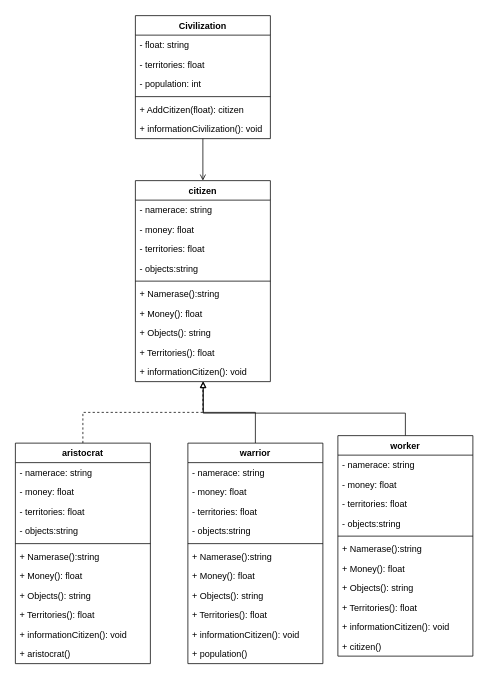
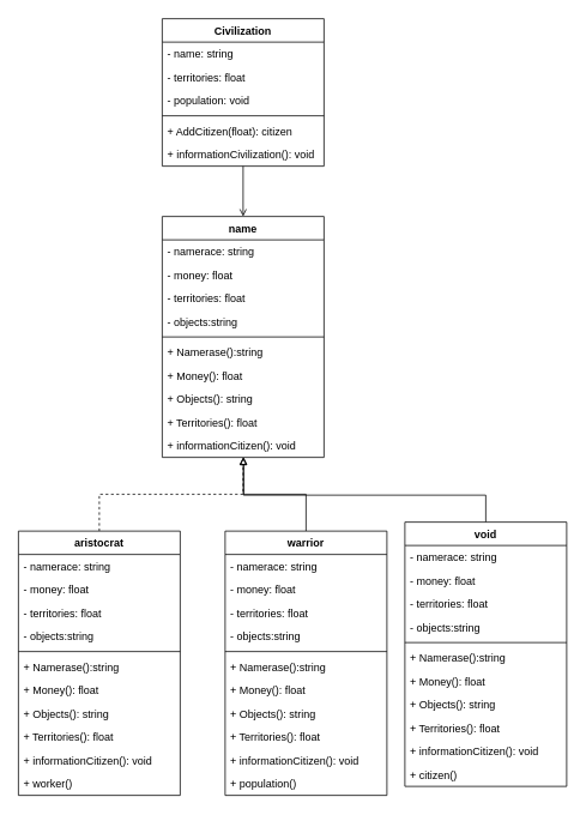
  <mxCell id="0" />
  <mxCell id="1" parent="0" />
- <mxCell id="2" value="citizen" style="swimlane;fontStyle=1;align=center;verticalAlign=top;childLayout=stackLayout;horizontal=1;startSize=26;horizontalStack=0;resizeParent=1;resizeParentMax=0;resizeLast=0;collapsible=1;marginBottom=0;" parent="1" vertex="1"><mxGeometry x="180" y="240" width="180" height="268" as="geometry" /></mxCell>
+ <mxCell id="2" value="name" style="swimlane;fontStyle=1;align=center;verticalAlign=top;childLayout=stackLayout;horizontal=1;startSize=26;horizontalStack=0;resizeParent=1;resizeParentMax=0;resizeLast=0;collapsible=1;marginBottom=0;" parent="1" vertex="1"><mxGeometry x="180" y="240" width="180" height="268" as="geometry" /></mxCell>
  <mxCell id="3" value="- namerace: string" style="text;strokeColor=none;fillColor=none;align=left;verticalAlign=top;spacingLeft=4;spacingRight=4;overflow=hidden;rotatable=0;points=[[0,0.5],[1,0.5]];portConstraint=eastwest;" parent="2" vertex="1"><mxGeometry y="26" width="180" height="26" as="geometry" /></mxCell>
  <mxCell id="4" value="- money: float" style="text;strokeColor=none;fillColor=none;align=left;verticalAlign=top;spacingLeft=4;spacingRight=4;overflow=hidden;rotatable=0;points=[[0,0.5],[1,0.5]];portConstraint=eastwest;" parent="2" vertex="1"><mxGeometry y="52" width="180" height="26" as="geometry" /></mxCell>
  <mxCell id="5" value="- territories: float" style="text;strokeColor=none;fillColor=none;align=left;verticalAlign=top;spacingLeft=4;spacingRight=4;overflow=hidden;rotatable=0;points=[[0,0.5],[1,0.5]];portConstraint=eastwest;" parent="2" vertex="1"><mxGeometry y="78" width="180" height="26" as="geometry" /></mxCell>
  <mxCell id="6" value="- objects:string" style="text;strokeColor=none;fillColor=none;align=left;verticalAlign=top;spacingLeft=4;spacingRight=4;overflow=hidden;rotatable=0;points=[[0,0.5],[1,0.5]];portConstraint=eastwest;" parent="2" vertex="1"><mxGeometry y="104" width="180" height="26" as="geometry" /></mxCell>
  <mxCell id="7" value="" style="line;strokeWidth=1;fillColor=none;align=left;verticalAlign=middle;spacingTop=-1;spacingLeft=3;spacingRight=3;rotatable=0;labelPosition=right;points=[];portConstraint=eastwest;" parent="2" vertex="1"><mxGeometry y="130" width="180" height="8" as="geometry" /></mxCell>
  <mxCell id="8" value="+ Namerase():string" style="text;strokeColor=none;fillColor=none;align=left;verticalAlign=top;spacingLeft=4;spacingRight=4;overflow=hidden;rotatable=0;points=[[0,0.5],[1,0.5]];portConstraint=eastwest;" parent="2" vertex="1"><mxGeometry y="138" width="180" height="26" as="geometry" /></mxCell>
  <mxCell id="9" value="+ Money(): float" style="text;strokeColor=none;fillColor=none;align=left;verticalAlign=top;spacingLeft=4;spacingRight=4;overflow=hidden;rotatable=0;points=[[0,0.5],[1,0.5]];portConstraint=eastwest;" parent="2" vertex="1"><mxGeometry y="164" width="180" height="26" as="geometry" /></mxCell>
  <mxCell id="10" value="+ Objects(): string" style="text;strokeColor=none;fillColor=none;align=left;verticalAlign=top;spacingLeft=4;spacingRight=4;overflow=hidden;rotatable=0;points=[[0,0.5],[1,0.5]];portConstraint=eastwest;" parent="2" vertex="1"><mxGeometry y="190" width="180" height="26" as="geometry" /></mxCell>
  <mxCell id="11" value="+ Territories(): float" style="text;strokeColor=none;fillColor=none;align=left;verticalAlign=top;spacingLeft=4;spacingRight=4;overflow=hidden;rotatable=0;points=[[0,0.5],[1,0.5]];portConstraint=eastwest;" parent="2" vertex="1"><mxGeometry y="216" width="180" height="26" as="geometry" /></mxCell>
  <mxCell id="12" value="+ informationCitizen(): void" style="text;strokeColor=none;fillColor=none;align=left;verticalAlign=top;spacingLeft=4;spacingRight=4;overflow=hidden;rotatable=0;points=[[0,0.5],[1,0.5]];portConstraint=eastwest;" parent="2" vertex="1"><mxGeometry y="242" width="180" height="26" as="geometry" /></mxCell>
  <mxCell id="13" value="" style="edgeStyle=orthogonalEdgeStyle;rounded=0;orthogonalLoop=1;jettySize=auto;html=1;entryX=0.5;entryY=0;entryDx=0;entryDy=0;endArrow=open;" parent="1" source="14" target="2" edge="1"><mxGeometry relative="1" as="geometry"><mxPoint x="320" y="290" as="targetPoint" /></mxGeometry></mxCell>
  <mxCell id="14" value="Сivilization" style="swimlane;fontStyle=1;align=center;verticalAlign=top;childLayout=stackLayout;horizontal=1;startSize=26;horizontalStack=0;resizeParent=1;resizeParentMax=0;resizeLast=0;collapsible=1;marginBottom=0;" parent="1" vertex="1"><mxGeometry x="180" y="20" width="180" height="164" as="geometry" /></mxCell>
- <mxCell id="15" value="- float: string" style="text;strokeColor=none;fillColor=none;align=left;verticalAlign=top;spacingLeft=4;spacingRight=4;overflow=hidden;rotatable=0;points=[[0,0.5],[1,0.5]];portConstraint=eastwest;" parent="14" vertex="1"><mxGeometry y="26" width="180" height="26" as="geometry" /></mxCell>
+ <mxCell id="15" value="- name: string" style="text;strokeColor=none;fillColor=none;align=left;verticalAlign=top;spacingLeft=4;spacingRight=4;overflow=hidden;rotatable=0;points=[[0,0.5],[1,0.5]];portConstraint=eastwest;" parent="14" vertex="1"><mxGeometry y="26" width="180" height="26" as="geometry" /></mxCell>
  <mxCell id="16" value="- territories: float" style="text;strokeColor=none;fillColor=none;align=left;verticalAlign=top;spacingLeft=4;spacingRight=4;overflow=hidden;rotatable=0;points=[[0,0.5],[1,0.5]];portConstraint=eastwest;" parent="14" vertex="1"><mxGeometry y="52" width="180" height="26" as="geometry" /></mxCell>
- <mxCell id="17" value="- population: int" style="text;strokeColor=none;fillColor=none;align=left;verticalAlign=top;spacingLeft=4;spacingRight=4;overflow=hidden;rotatable=0;points=[[0,0.5],[1,0.5]];portConstraint=eastwest;" parent="14" vertex="1"><mxGeometry y="78" width="180" height="26" as="geometry" /></mxCell>
+ <mxCell id="17" value="- population: void" style="text;strokeColor=none;fillColor=none;align=left;verticalAlign=top;spacingLeft=4;spacingRight=4;overflow=hidden;rotatable=0;points=[[0,0.5],[1,0.5]];portConstraint=eastwest;" parent="14" vertex="1"><mxGeometry y="78" width="180" height="26" as="geometry" /></mxCell>
  <mxCell id="18" value="" style="line;strokeWidth=1;fillColor=none;align=left;verticalAlign=middle;spacingTop=-1;spacingLeft=3;spacingRight=3;rotatable=0;labelPosition=right;points=[];portConstraint=eastwest;" parent="14" vertex="1"><mxGeometry y="104" width="180" height="8" as="geometry" /></mxCell>
  <mxCell id="19" value="+ AddCitizen(float): citizen" style="text;strokeColor=none;fillColor=none;align=left;verticalAlign=top;spacingLeft=4;spacingRight=4;overflow=hidden;rotatable=0;points=[[0,0.5],[1,0.5]];portConstraint=eastwest;" parent="14" vertex="1"><mxGeometry y="112" width="180" height="26" as="geometry" /></mxCell>
  <mxCell id="20" value="+ informationCivilization(): void" style="text;strokeColor=none;fillColor=none;align=left;verticalAlign=top;spacingLeft=4;spacingRight=4;overflow=hidden;rotatable=0;points=[[0,0.5],[1,0.5]];portConstraint=eastwest;" parent="14" vertex="1"><mxGeometry y="138" width="180" height="26" as="geometry" /></mxCell>
  <mxCell id="21" style="edgeStyle=orthogonalEdgeStyle;rounded=0;orthogonalLoop=1;jettySize=auto;html=1;endArrow=block;endFill=0;entryX=0.5;entryY=1;entryDx=0;entryDy=0;dashed=1;" parent="1" source="22" target="2" edge="1"><mxGeometry relative="1" as="geometry"><mxPoint x="266" y="530" as="targetPoint" /></mxGeometry></mxCell>
  <mxCell id="22" value="aristocrat" style="swimlane;fontStyle=1;align=center;verticalAlign=top;childLayout=stackLayout;horizontal=1;startSize=26;horizontalStack=0;resizeParent=1;resizeParentMax=0;resizeLast=0;collapsible=1;marginBottom=0;" parent="1" vertex="1"><mxGeometry x="20" y="590" width="180" height="294" as="geometry" /></mxCell>
  <mxCell id="23" value="- namerace: string" style="text;strokeColor=none;fillColor=none;align=left;verticalAlign=top;spacingLeft=4;spacingRight=4;overflow=hidden;rotatable=0;points=[[0,0.5],[1,0.5]];portConstraint=eastwest;" parent="22" vertex="1"><mxGeometry y="26" width="180" height="26" as="geometry" /></mxCell>
  <mxCell id="24" value="- money: float" style="text;strokeColor=none;fillColor=none;align=left;verticalAlign=top;spacingLeft=4;spacingRight=4;overflow=hidden;rotatable=0;points=[[0,0.5],[1,0.5]];portConstraint=eastwest;" parent="22" vertex="1"><mxGeometry y="52" width="180" height="26" as="geometry" /></mxCell>
  <mxCell id="25" value="- territories: float" style="text;strokeColor=none;fillColor=none;align=left;verticalAlign=top;spacingLeft=4;spacingRight=4;overflow=hidden;rotatable=0;points=[[0,0.5],[1,0.5]];portConstraint=eastwest;" parent="22" vertex="1"><mxGeometry y="78" width="180" height="26" as="geometry" /></mxCell>
  <mxCell id="26" value="- objects:string" style="text;strokeColor=none;fillColor=none;align=left;verticalAlign=top;spacingLeft=4;spacingRight=4;overflow=hidden;rotatable=0;points=[[0,0.5],[1,0.5]];portConstraint=eastwest;" parent="22" vertex="1"><mxGeometry y="104" width="180" height="26" as="geometry" /></mxCell>
  <mxCell id="27" value="" style="line;strokeWidth=1;fillColor=none;align=left;verticalAlign=middle;spacingTop=-1;spacingLeft=3;spacingRight=3;rotatable=0;labelPosition=right;points=[];portConstraint=eastwest;" parent="22" vertex="1"><mxGeometry y="130" width="180" height="8" as="geometry" /></mxCell>
  <mxCell id="28" value="+ Namerase():string" style="text;strokeColor=none;fillColor=none;align=left;verticalAlign=top;spacingLeft=4;spacingRight=4;overflow=hidden;rotatable=0;points=[[0,0.5],[1,0.5]];portConstraint=eastwest;" parent="22" vertex="1"><mxGeometry y="138" width="180" height="26" as="geometry" /></mxCell>
  <mxCell id="29" value="+ Money(): float" style="text;strokeColor=none;fillColor=none;align=left;verticalAlign=top;spacingLeft=4;spacingRight=4;overflow=hidden;rotatable=0;points=[[0,0.5],[1,0.5]];portConstraint=eastwest;" parent="22" vertex="1"><mxGeometry y="164" width="180" height="26" as="geometry" /></mxCell>
  <mxCell id="30" value="+ Objects(): string" style="text;strokeColor=none;fillColor=none;align=left;verticalAlign=top;spacingLeft=4;spacingRight=4;overflow=hidden;rotatable=0;points=[[0,0.5],[1,0.5]];portConstraint=eastwest;" parent="22" vertex="1"><mxGeometry y="190" width="180" height="26" as="geometry" /></mxCell>
  <mxCell id="31" value="+ Territories(): float" style="text;strokeColor=none;fillColor=none;align=left;verticalAlign=top;spacingLeft=4;spacingRight=4;overflow=hidden;rotatable=0;points=[[0,0.5],[1,0.5]];portConstraint=eastwest;" parent="22" vertex="1"><mxGeometry y="216" width="180" height="26" as="geometry" /></mxCell>
  <mxCell id="32" value="+ informationCitizen(): void" style="text;strokeColor=none;fillColor=none;align=left;verticalAlign=top;spacingLeft=4;spacingRight=4;overflow=hidden;rotatable=0;points=[[0,0.5],[1,0.5]];portConstraint=eastwest;" parent="22" vertex="1"><mxGeometry y="242" width="180" height="26" as="geometry" /></mxCell>
- <mxCell id="33" value="+ aristocrat()" style="text;strokeColor=none;fillColor=none;align=left;verticalAlign=top;spacingLeft=4;spacingRight=4;overflow=hidden;rotatable=0;points=[[0,0.5],[1,0.5]];portConstraint=eastwest;" parent="22" vertex="1"><mxGeometry y="268" width="180" height="26" as="geometry" /></mxCell>
+ <mxCell id="33" value="+ worker()" style="text;strokeColor=none;fillColor=none;align=left;verticalAlign=top;spacingLeft=4;spacingRight=4;overflow=hidden;rotatable=0;points=[[0,0.5],[1,0.5]];portConstraint=eastwest;" parent="22" vertex="1"><mxGeometry y="268" width="180" height="26" as="geometry" /></mxCell>
  <mxCell id="34" style="edgeStyle=orthogonalEdgeStyle;rounded=0;orthogonalLoop=1;jettySize=auto;html=1;endArrow=block;endFill=0;entryX=0.502;entryY=0.996;entryDx=0;entryDy=0;entryPerimeter=0;" parent="1" source="35" target="12" edge="1"><mxGeometry relative="1" as="geometry"><mxPoint x="270" y="510" as="targetPoint" /></mxGeometry></mxCell>
  <mxCell id="35" value="warrior" style="swimlane;fontStyle=1;align=center;verticalAlign=top;childLayout=stackLayout;horizontal=1;startSize=26;horizontalStack=0;resizeParent=1;resizeParentMax=0;resizeLast=0;collapsible=1;marginBottom=0;" parent="1" vertex="1"><mxGeometry x="250" y="590" width="180" height="294" as="geometry" /></mxCell>
  <mxCell id="36" value="- namerace: string" style="text;strokeColor=none;fillColor=none;align=left;verticalAlign=top;spacingLeft=4;spacingRight=4;overflow=hidden;rotatable=0;points=[[0,0.5],[1,0.5]];portConstraint=eastwest;" parent="35" vertex="1"><mxGeometry y="26" width="180" height="26" as="geometry" /></mxCell>
  <mxCell id="37" value="- money: float" style="text;strokeColor=none;fillColor=none;align=left;verticalAlign=top;spacingLeft=4;spacingRight=4;overflow=hidden;rotatable=0;points=[[0,0.5],[1,0.5]];portConstraint=eastwest;" parent="35" vertex="1"><mxGeometry y="52" width="180" height="26" as="geometry" /></mxCell>
  <mxCell id="38" value="- territories: float" style="text;strokeColor=none;fillColor=none;align=left;verticalAlign=top;spacingLeft=4;spacingRight=4;overflow=hidden;rotatable=0;points=[[0,0.5],[1,0.5]];portConstraint=eastwest;" parent="35" vertex="1"><mxGeometry y="78" width="180" height="26" as="geometry" /></mxCell>
  <mxCell id="39" value="- objects:string" style="text;strokeColor=none;fillColor=none;align=left;verticalAlign=top;spacingLeft=4;spacingRight=4;overflow=hidden;rotatable=0;points=[[0,0.5],[1,0.5]];portConstraint=eastwest;" parent="35" vertex="1"><mxGeometry y="104" width="180" height="26" as="geometry" /></mxCell>
  <mxCell id="40" value="" style="line;strokeWidth=1;fillColor=none;align=left;verticalAlign=middle;spacingTop=-1;spacingLeft=3;spacingRight=3;rotatable=0;labelPosition=right;points=[];portConstraint=eastwest;" parent="35" vertex="1"><mxGeometry y="130" width="180" height="8" as="geometry" /></mxCell>
  <mxCell id="41" value="+ Namerase():string" style="text;strokeColor=none;fillColor=none;align=left;verticalAlign=top;spacingLeft=4;spacingRight=4;overflow=hidden;rotatable=0;points=[[0,0.5],[1,0.5]];portConstraint=eastwest;" parent="35" vertex="1"><mxGeometry y="138" width="180" height="26" as="geometry" /></mxCell>
  <mxCell id="42" value="+ Money(): float" style="text;strokeColor=none;fillColor=none;align=left;verticalAlign=top;spacingLeft=4;spacingRight=4;overflow=hidden;rotatable=0;points=[[0,0.5],[1,0.5]];portConstraint=eastwest;" parent="35" vertex="1"><mxGeometry y="164" width="180" height="26" as="geometry" /></mxCell>
  <mxCell id="43" value="+ Objects(): string" style="text;strokeColor=none;fillColor=none;align=left;verticalAlign=top;spacingLeft=4;spacingRight=4;overflow=hidden;rotatable=0;points=[[0,0.5],[1,0.5]];portConstraint=eastwest;" parent="35" vertex="1"><mxGeometry y="190" width="180" height="26" as="geometry" /></mxCell>
  <mxCell id="44" value="+ Territories(): float" style="text;strokeColor=none;fillColor=none;align=left;verticalAlign=top;spacingLeft=4;spacingRight=4;overflow=hidden;rotatable=0;points=[[0,0.5],[1,0.5]];portConstraint=eastwest;" parent="35" vertex="1"><mxGeometry y="216" width="180" height="26" as="geometry" /></mxCell>
  <mxCell id="45" value="+ informationCitizen(): void" style="text;strokeColor=none;fillColor=none;align=left;verticalAlign=top;spacingLeft=4;spacingRight=4;overflow=hidden;rotatable=0;points=[[0,0.5],[1,0.5]];portConstraint=eastwest;" parent="35" vertex="1"><mxGeometry y="242" width="180" height="26" as="geometry" /></mxCell>
  <mxCell id="46" value="+ population()" style="text;strokeColor=none;fillColor=none;align=left;verticalAlign=top;spacingLeft=4;spacingRight=4;overflow=hidden;rotatable=0;points=[[0,0.5],[1,0.5]];portConstraint=eastwest;" parent="35" vertex="1"><mxGeometry y="268" width="180" height="26" as="geometry" /></mxCell>
  <mxCell id="47" style="edgeStyle=orthogonalEdgeStyle;rounded=0;orthogonalLoop=1;jettySize=auto;html=1;endArrow=block;endFill=0;entryX=0.503;entryY=0.994;entryDx=0;entryDy=0;entryPerimeter=0;" parent="1" source="48" target="12" edge="1"><mxGeometry relative="1" as="geometry"><mxPoint x="280" y="510" as="targetPoint" /><Array as="points"><mxPoint x="540" y="550" /><mxPoint x="271" y="550" /></Array></mxGeometry></mxCell>
- <mxCell id="48" value="worker" style="swimlane;fontStyle=1;align=center;verticalAlign=top;childLayout=stackLayout;horizontal=1;startSize=26;horizontalStack=0;resizeParent=1;resizeParentMax=0;resizeLast=0;collapsible=1;marginBottom=0;" parent="1" vertex="1"><mxGeometry x="450" y="580" width="180" height="294" as="geometry" /></mxCell>
+ <mxCell id="48" value="void" style="swimlane;fontStyle=1;align=center;verticalAlign=top;childLayout=stackLayout;horizontal=1;startSize=26;horizontalStack=0;resizeParent=1;resizeParentMax=0;resizeLast=0;collapsible=1;marginBottom=0;" parent="1" vertex="1"><mxGeometry x="450" y="580" width="180" height="294" as="geometry" /></mxCell>
  <mxCell id="49" value="- namerace: string" style="text;strokeColor=none;fillColor=none;align=left;verticalAlign=top;spacingLeft=4;spacingRight=4;overflow=hidden;rotatable=0;points=[[0,0.5],[1,0.5]];portConstraint=eastwest;" parent="48" vertex="1"><mxGeometry y="26" width="180" height="26" as="geometry" /></mxCell>
  <mxCell id="50" value="- money: float" style="text;strokeColor=none;fillColor=none;align=left;verticalAlign=top;spacingLeft=4;spacingRight=4;overflow=hidden;rotatable=0;points=[[0,0.5],[1,0.5]];portConstraint=eastwest;" parent="48" vertex="1"><mxGeometry y="52" width="180" height="26" as="geometry" /></mxCell>
  <mxCell id="51" value="- territories: float" style="text;strokeColor=none;fillColor=none;align=left;verticalAlign=top;spacingLeft=4;spacingRight=4;overflow=hidden;rotatable=0;points=[[0,0.5],[1,0.5]];portConstraint=eastwest;" parent="48" vertex="1"><mxGeometry y="78" width="180" height="26" as="geometry" /></mxCell>
  <mxCell id="52" value="- objects:string" style="text;strokeColor=none;fillColor=none;align=left;verticalAlign=top;spacingLeft=4;spacingRight=4;overflow=hidden;rotatable=0;points=[[0,0.5],[1,0.5]];portConstraint=eastwest;" parent="48" vertex="1"><mxGeometry y="104" width="180" height="26" as="geometry" /></mxCell>
  <mxCell id="53" value="" style="line;strokeWidth=1;fillColor=none;align=left;verticalAlign=middle;spacingTop=-1;spacingLeft=3;spacingRight=3;rotatable=0;labelPosition=right;points=[];portConstraint=eastwest;" parent="48" vertex="1"><mxGeometry y="130" width="180" height="8" as="geometry" /></mxCell>
  <mxCell id="54" value="+ Namerase():string" style="text;strokeColor=none;fillColor=none;align=left;verticalAlign=top;spacingLeft=4;spacingRight=4;overflow=hidden;rotatable=0;points=[[0,0.5],[1,0.5]];portConstraint=eastwest;" parent="48" vertex="1"><mxGeometry y="138" width="180" height="26" as="geometry" /></mxCell>
  <mxCell id="55" value="+ Money(): float" style="text;strokeColor=none;fillColor=none;align=left;verticalAlign=top;spacingLeft=4;spacingRight=4;overflow=hidden;rotatable=0;points=[[0,0.5],[1,0.5]];portConstraint=eastwest;" parent="48" vertex="1"><mxGeometry y="164" width="180" height="26" as="geometry" /></mxCell>
  <mxCell id="56" value="+ Objects(): string" style="text;strokeColor=none;fillColor=none;align=left;verticalAlign=top;spacingLeft=4;spacingRight=4;overflow=hidden;rotatable=0;points=[[0,0.5],[1,0.5]];portConstraint=eastwest;" parent="48" vertex="1"><mxGeometry y="190" width="180" height="26" as="geometry" /></mxCell>
  <mxCell id="57" value="+ Territories(): float" style="text;strokeColor=none;fillColor=none;align=left;verticalAlign=top;spacingLeft=4;spacingRight=4;overflow=hidden;rotatable=0;points=[[0,0.5],[1,0.5]];portConstraint=eastwest;" parent="48" vertex="1"><mxGeometry y="216" width="180" height="26" as="geometry" /></mxCell>
  <mxCell id="58" value="+ informationCitizen(): void" style="text;strokeColor=none;fillColor=none;align=left;verticalAlign=top;spacingLeft=4;spacingRight=4;overflow=hidden;rotatable=0;points=[[0,0.5],[1,0.5]];portConstraint=eastwest;" parent="48" vertex="1"><mxGeometry y="242" width="180" height="26" as="geometry" /></mxCell>
  <mxCell id="59" value="+ citizen()" style="text;strokeColor=none;fillColor=none;align=left;verticalAlign=top;spacingLeft=4;spacingRight=4;overflow=hidden;rotatable=0;points=[[0,0.5],[1,0.5]];portConstraint=eastwest;" parent="48" vertex="1"><mxGeometry y="268" width="180" height="26" as="geometry" /></mxCell>
